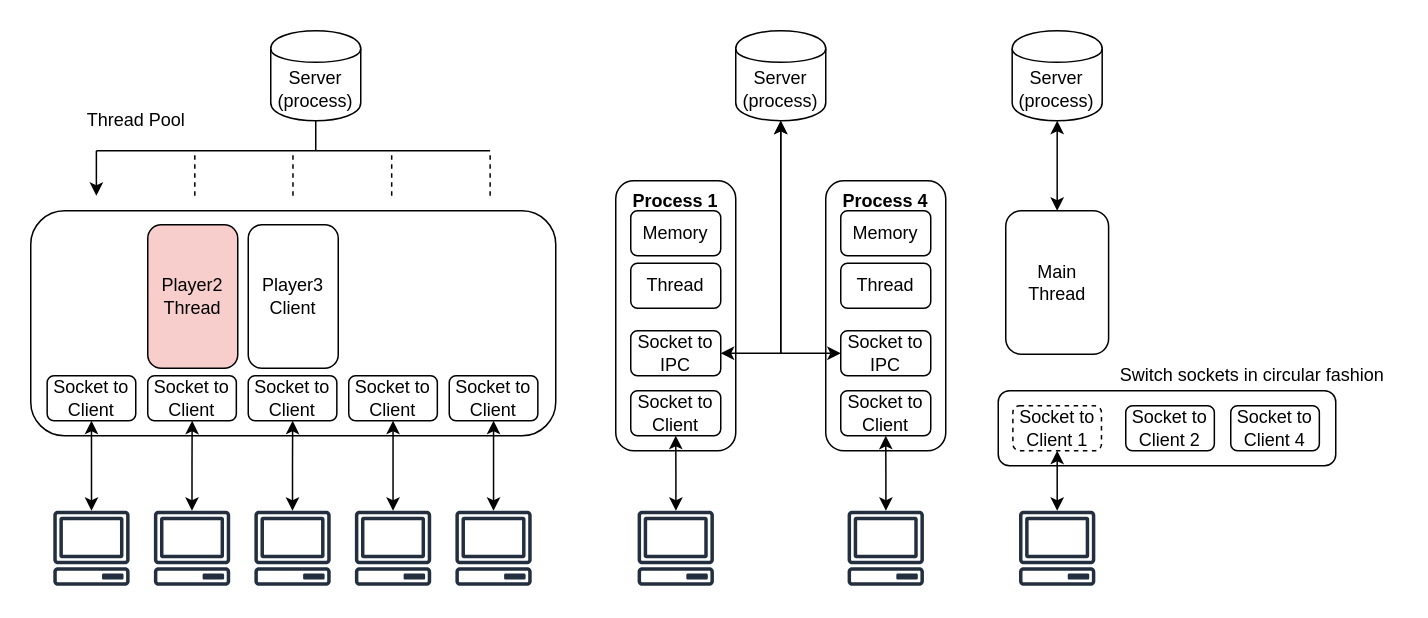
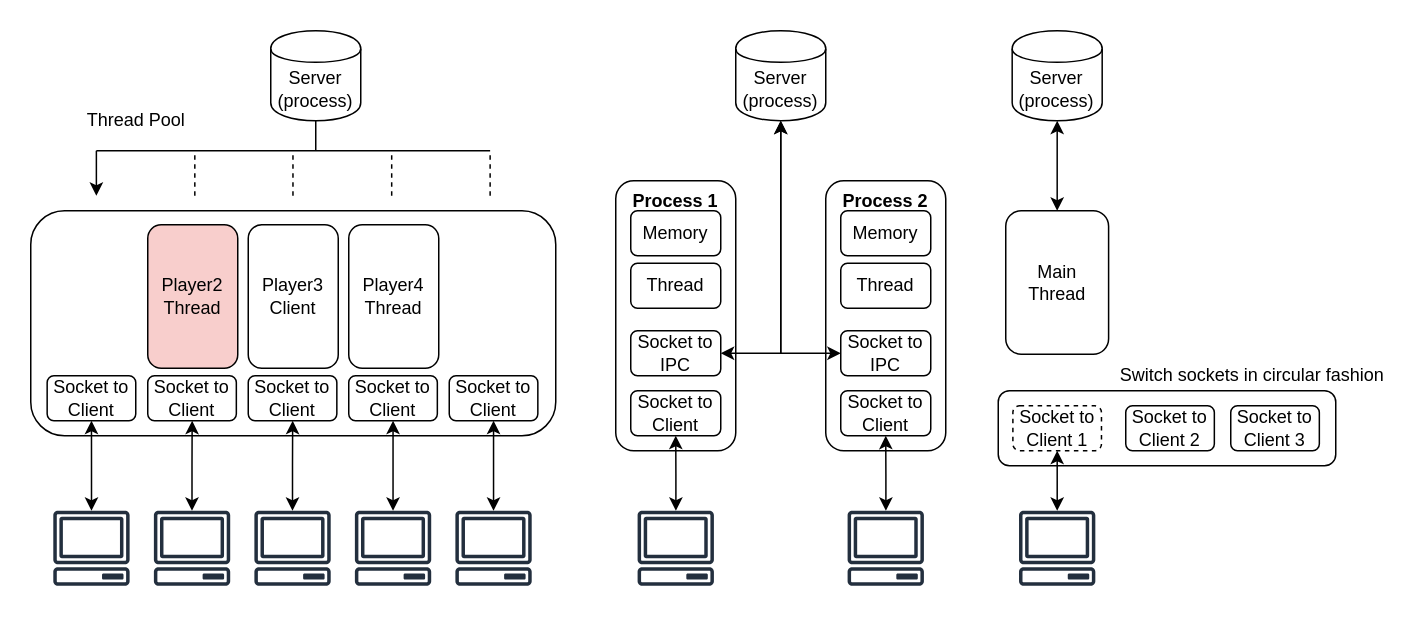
  <mxCell id="0" />
  <mxCell id="1" parent="0" />
  <mxCell id="2" value="" style="group" parent="1" vertex="1" connectable="0"><mxGeometry x="410" y="20" width="220" height="370" as="geometry" /></mxCell>
  <mxCell id="3" value="&lt;div&gt;Server&lt;/div&gt;&lt;div&gt;(process)&lt;br&gt;&lt;/div&gt;" style="shape=cylinder;whiteSpace=wrap;html=1;boundedLbl=1;backgroundOutline=1;" parent="2" vertex="1"><mxGeometry x="80" width="60" height="60" as="geometry" /></mxCell>
  <mxCell id="4" value="Process 1" style="rounded=1;whiteSpace=wrap;html=1;fontStyle=1;verticalAlign=top;" parent="2" vertex="1"><mxGeometry y="100" width="80" height="180" as="geometry" /></mxCell>
  <mxCell id="5" value="Memory" style="rounded=1;whiteSpace=wrap;html=1;" parent="2" vertex="1"><mxGeometry x="10" y="120" width="60" height="30" as="geometry" /></mxCell>
  <mxCell id="6" value="Thread" style="rounded=1;whiteSpace=wrap;html=1;" parent="2" vertex="1"><mxGeometry x="10" y="155" width="60" height="30" as="geometry" /></mxCell>
  <mxCell id="7" style="edgeStyle=orthogonalEdgeStyle;rounded=0;orthogonalLoop=1;jettySize=auto;html=1;exitX=1;exitY=0.5;exitDx=0;exitDy=0;entryX=0.5;entryY=1;entryDx=0;entryDy=0;startArrow=classic;startFill=1;" parent="2" source="8" target="3" edge="1"><mxGeometry relative="1" as="geometry" /></mxCell>
  <mxCell id="8" value="&lt;div&gt;Socket to &lt;br&gt;&lt;/div&gt;&lt;div&gt;IPC&lt;br&gt;&lt;/div&gt;" style="rounded=1;whiteSpace=wrap;html=1;" parent="2" vertex="1"><mxGeometry x="10" y="200" width="60" height="30" as="geometry" /></mxCell>
- <mxCell id="9" value="Process 4" style="rounded=1;whiteSpace=wrap;html=1;fontStyle=1;verticalAlign=top;" parent="2" vertex="1"><mxGeometry x="140" y="100" width="80" height="180" as="geometry" /></mxCell>
+ <mxCell id="9" value="Process 2" style="rounded=1;whiteSpace=wrap;html=1;fontStyle=1;verticalAlign=top;" parent="2" vertex="1"><mxGeometry x="140" y="100" width="80" height="180" as="geometry" /></mxCell>
  <mxCell id="10" value="Memory" style="rounded=1;whiteSpace=wrap;html=1;" parent="2" vertex="1"><mxGeometry x="150" y="120" width="60" height="30" as="geometry" /></mxCell>
  <mxCell id="11" value="Thread" style="rounded=1;whiteSpace=wrap;html=1;" parent="2" vertex="1"><mxGeometry x="150" y="155" width="60" height="30" as="geometry" /></mxCell>
  <mxCell id="12" style="edgeStyle=orthogonalEdgeStyle;rounded=0;orthogonalLoop=1;jettySize=auto;html=1;exitX=0;exitY=0.5;exitDx=0;exitDy=0;entryX=0.5;entryY=1;entryDx=0;entryDy=0;startArrow=classic;startFill=1;" parent="2" source="13" target="3" edge="1"><mxGeometry relative="1" as="geometry" /></mxCell>
  <mxCell id="13" value="&lt;div&gt;Socket to &lt;br&gt;&lt;/div&gt;&lt;div&gt;IPC&lt;br&gt;&lt;/div&gt;" style="rounded=1;whiteSpace=wrap;html=1;" parent="2" vertex="1"><mxGeometry x="150" y="200" width="60" height="30" as="geometry" /></mxCell>
  <mxCell id="14" value="&lt;div&gt;Socket to &lt;br&gt;&lt;/div&gt;&lt;div&gt;Client&lt;br&gt;&lt;/div&gt;" style="rounded=1;whiteSpace=wrap;html=1;" parent="2" vertex="1"><mxGeometry x="10" y="240" width="60" height="30" as="geometry" /></mxCell>
  <mxCell id="15" value="&lt;div&gt;Socket to &lt;br&gt;&lt;/div&gt;&lt;div&gt;Client&lt;br&gt;&lt;/div&gt;" style="rounded=1;whiteSpace=wrap;html=1;" parent="2" vertex="1"><mxGeometry x="150" y="240" width="60" height="30" as="geometry" /></mxCell>
  <mxCell id="16" value="" style="edgeStyle=orthogonalEdgeStyle;rounded=0;orthogonalLoop=1;jettySize=auto;html=1;startArrow=classic;startFill=1;" parent="2" source="17" target="14" edge="1"><mxGeometry relative="1" as="geometry" /></mxCell>
  <mxCell id="17" value="" style="outlineConnect=0;fontColor=#232F3E;gradientColor=none;fillColor=#232F3E;strokeColor=none;dashed=0;verticalLabelPosition=bottom;verticalAlign=top;align=center;html=1;fontSize=12;fontStyle=0;aspect=fixed;pointerEvents=1;shape=mxgraph.aws4.client;flipH=0;" parent="2" vertex="1"><mxGeometry x="14.34" y="320" width="51.32" height="50" as="geometry" /></mxCell>
  <mxCell id="18" value="" style="edgeStyle=orthogonalEdgeStyle;rounded=0;orthogonalLoop=1;jettySize=auto;html=1;startArrow=classic;startFill=1;" parent="2" source="19" edge="1"><mxGeometry relative="1" as="geometry"><mxPoint x="180" y="270" as="targetPoint" /></mxGeometry></mxCell>
  <mxCell id="19" value="" style="outlineConnect=0;fontColor=#232F3E;gradientColor=none;fillColor=#232F3E;strokeColor=none;dashed=0;verticalLabelPosition=bottom;verticalAlign=top;align=center;html=1;fontSize=12;fontStyle=0;aspect=fixed;pointerEvents=1;shape=mxgraph.aws4.client;flipH=0;" parent="2" vertex="1"><mxGeometry x="154.34" y="320" width="51.32" height="50" as="geometry" /></mxCell>
  <mxCell id="20" value="" style="group" parent="1" vertex="1" connectable="0"><mxGeometry x="20" y="20" width="350" height="370" as="geometry" /></mxCell>
  <mxCell id="21" value="Thread Pool" style="text;html=1;align=center;verticalAlign=middle;resizable=0;points=[];autosize=1;" parent="20" vertex="1"><mxGeometry x="30" y="50" width="80" height="20" as="geometry" /></mxCell>
  <mxCell id="22" value="&lt;div&gt;Server&lt;/div&gt;&lt;div&gt;(process)&lt;br&gt;&lt;/div&gt;" style="shape=cylinder;whiteSpace=wrap;html=1;boundedLbl=1;backgroundOutline=1;" parent="20" vertex="1"><mxGeometry x="160" width="60" height="60" as="geometry" /></mxCell>
  <mxCell id="23" value="" style="endArrow=none;html=1;entryX=0.5;entryY=1;entryDx=0;entryDy=0;" parent="20" target="22" edge="1"><mxGeometry width="50" height="50" relative="1" as="geometry"><mxPoint x="190" y="80" as="sourcePoint" /><mxPoint x="80" y="90" as="targetPoint" /></mxGeometry></mxCell>
  <mxCell id="24" value="" style="outlineConnect=0;fontColor=#232F3E;gradientColor=none;fillColor=#232F3E;strokeColor=none;dashed=0;verticalLabelPosition=bottom;verticalAlign=top;align=center;html=1;fontSize=12;fontStyle=0;aspect=fixed;pointerEvents=1;shape=mxgraph.aws4.client;flipH=0;" parent="20" vertex="1"><mxGeometry x="14.81" y="320" width="51.32" height="50" as="geometry" /></mxCell>
  <mxCell id="25" value="" style="outlineConnect=0;fontColor=#232F3E;gradientColor=none;fillColor=#232F3E;strokeColor=none;dashed=0;verticalLabelPosition=bottom;verticalAlign=top;align=center;html=1;fontSize=12;fontStyle=0;aspect=fixed;pointerEvents=1;shape=mxgraph.aws4.client;flipH=0;" parent="20" vertex="1"><mxGeometry x="81.87" y="320" width="51.32" height="50" as="geometry" /></mxCell>
  <mxCell id="26" value="" style="outlineConnect=0;fontColor=#232F3E;gradientColor=none;fillColor=#232F3E;strokeColor=none;dashed=0;verticalLabelPosition=bottom;verticalAlign=top;align=center;html=1;fontSize=12;fontStyle=0;aspect=fixed;pointerEvents=1;shape=mxgraph.aws4.client;flipH=0;" parent="20" vertex="1"><mxGeometry x="282.87" y="320" width="51.32" height="50" as="geometry" /></mxCell>
  <mxCell id="27" value="" style="outlineConnect=0;fontColor=#232F3E;gradientColor=none;fillColor=#232F3E;strokeColor=none;dashed=0;verticalLabelPosition=bottom;verticalAlign=top;align=center;html=1;fontSize=12;fontStyle=0;aspect=fixed;pointerEvents=1;shape=mxgraph.aws4.client;flipH=0;" parent="20" vertex="1"><mxGeometry x="148.87" y="320" width="51.32" height="50" as="geometry" /></mxCell>
  <mxCell id="28" value="" style="outlineConnect=0;fontColor=#232F3E;gradientColor=none;fillColor=#232F3E;strokeColor=none;dashed=0;verticalLabelPosition=bottom;verticalAlign=top;align=center;html=1;fontSize=12;fontStyle=0;aspect=fixed;pointerEvents=1;shape=mxgraph.aws4.client;flipH=0;" parent="20" vertex="1"><mxGeometry x="215.87" y="320" width="51.32" height="50" as="geometry" /></mxCell>
  <mxCell id="29" value="" style="endArrow=none;html=1;" parent="20" edge="1"><mxGeometry width="50" height="50" relative="1" as="geometry"><mxPoint x="306.25" y="80" as="sourcePoint" /><mxPoint x="43.75" y="80" as="targetPoint" /></mxGeometry></mxCell>
  <mxCell id="30" value="" style="endArrow=classic;html=1;" parent="20" edge="1"><mxGeometry width="50" height="50" relative="1" as="geometry"><mxPoint x="43.75" y="80" as="sourcePoint" /><mxPoint x="43.75" y="110" as="targetPoint" /></mxGeometry></mxCell>
  <mxCell id="31" value="" style="endArrow=none;html=1;dashed=1;" parent="20" edge="1"><mxGeometry width="50" height="50" relative="1" as="geometry"><mxPoint x="306.25" y="110" as="sourcePoint" /><mxPoint x="306.25" y="80" as="targetPoint" /></mxGeometry></mxCell>
  <mxCell id="32" value="" style="endArrow=none;html=1;dashed=1;" parent="20" edge="1"><mxGeometry width="50" height="50" relative="1" as="geometry"><mxPoint x="240.625" y="110" as="sourcePoint" /><mxPoint x="240.625" y="80" as="targetPoint" /></mxGeometry></mxCell>
  <mxCell id="33" value="" style="endArrow=none;html=1;dashed=1;" parent="20" edge="1"><mxGeometry width="50" height="50" relative="1" as="geometry"><mxPoint x="174.814" y="110" as="sourcePoint" /><mxPoint x="174.814" y="80" as="targetPoint" /></mxGeometry></mxCell>
  <mxCell id="34" value="" style="endArrow=none;html=1;dashed=1;" parent="20" edge="1"><mxGeometry width="50" height="50" relative="1" as="geometry"><mxPoint x="109.375" y="110" as="sourcePoint" /><mxPoint x="109.375" y="80" as="targetPoint" /></mxGeometry></mxCell>
  <mxCell id="35" value="" style="rounded=1;whiteSpace=wrap;html=1;container=1;fontStyle=4" parent="20" vertex="1"><mxGeometry y="120" width="350" height="150" as="geometry" /></mxCell>
  <mxCell id="36" value="" style="group" parent="35" vertex="1" connectable="0"><mxGeometry x="78" y="9.38" width="60" height="130.62" as="geometry" /></mxCell>
  <mxCell id="37" value="&lt;div&gt;Socket to &lt;br&gt;&lt;/div&gt;&lt;div&gt;Client&lt;br&gt;&lt;/div&gt;" style="rounded=1;whiteSpace=wrap;html=1;" parent="36" vertex="1"><mxGeometry y="100.62" width="59.06" height="30" as="geometry" /></mxCell>
  <mxCell id="38" value="&lt;div&gt;Player2&lt;/div&gt;&lt;div&gt;Thread&lt;br&gt;&lt;/div&gt;" style="rounded=1;whiteSpace=wrap;html=1;fillColor=#f8cecc;" parent="36" vertex="1"><mxGeometry width="60" height="95.62" as="geometry" /></mxCell>
  <mxCell id="39" value="" style="group" parent="35" vertex="1" connectable="0"><mxGeometry x="145" y="9.38" width="60" height="130.62" as="geometry" /></mxCell>
  <mxCell id="40" value="&lt;div&gt;Socket to &lt;br&gt;&lt;/div&gt;&lt;div&gt;Client&lt;br&gt;&lt;/div&gt;" style="rounded=1;whiteSpace=wrap;html=1;" parent="39" vertex="1"><mxGeometry y="100.62" width="59.06" height="30" as="geometry" /></mxCell>
  <mxCell id="41" value="&lt;div&gt;Player3&lt;/div&gt;&lt;div&gt;Client&lt;br&gt;&lt;/div&gt;" style="rounded=1;whiteSpace=wrap;html=1;" parent="39" vertex="1"><mxGeometry width="60" height="95.62" as="geometry" /></mxCell>
  <mxCell id="42" value="" style="group" parent="20" vertex="1" connectable="0"><mxGeometry x="10.94" y="129.38" width="60" height="130.62" as="geometry" /></mxCell>
  <mxCell id="43" value="&lt;div&gt;Socket to &lt;br&gt;&lt;/div&gt;&lt;div&gt;Client&lt;br&gt;&lt;/div&gt;" style="rounded=1;whiteSpace=wrap;html=1;" parent="42" vertex="1"><mxGeometry y="100.62" width="59.06" height="30" as="geometry" /></mxCell>
  <mxCell id="44" value="" style="group" parent="20" vertex="1" connectable="0"><mxGeometry x="212" y="129.38" width="60" height="130.62" as="geometry" /></mxCell>
  <mxCell id="45" value="&lt;div&gt;Socket to &lt;br&gt;&lt;/div&gt;&lt;div&gt;Client&lt;br&gt;&lt;/div&gt;" style="rounded=1;whiteSpace=wrap;html=1;" parent="44" vertex="1"><mxGeometry y="100.62" width="59.06" height="30" as="geometry" /></mxCell>
+ <mxCell id="46" value="&lt;div&gt;Player4&lt;/div&gt;&lt;div&gt;Thread&lt;br&gt;&lt;/div&gt;" style="rounded=1;whiteSpace=wrap;html=1;" parent="44" vertex="1"><mxGeometry width="60" height="95.62" as="geometry" /></mxCell>
  <mxCell id="47" value="" style="group" parent="20" vertex="1" connectable="0"><mxGeometry x="279" y="129.38" width="60" height="130.62" as="geometry" /></mxCell>
  <mxCell id="48" value="&lt;div&gt;Socket to &lt;br&gt;&lt;/div&gt;&lt;div&gt;Client&lt;br&gt;&lt;/div&gt;" style="rounded=1;whiteSpace=wrap;html=1;" parent="47" vertex="1"><mxGeometry y="100.62" width="59.06" height="30" as="geometry" /></mxCell>
  <mxCell id="49" value="" style="edgeStyle=orthogonalEdgeStyle;rounded=0;orthogonalLoop=1;jettySize=auto;html=1;startArrow=classic;startFill=1;entryX=0.5;entryY=1;entryDx=0;entryDy=0;" parent="20" source="24" target="43" edge="1"><mxGeometry relative="1" as="geometry" /></mxCell>
  <mxCell id="50" value="" style="edgeStyle=orthogonalEdgeStyle;rounded=0;orthogonalLoop=1;jettySize=auto;html=1;startArrow=classic;startFill=1;" parent="20" source="25" target="37" edge="1"><mxGeometry relative="1" as="geometry" /></mxCell>
  <mxCell id="51" value="" style="edgeStyle=orthogonalEdgeStyle;rounded=0;orthogonalLoop=1;jettySize=auto;html=1;startArrow=classic;startFill=1;" parent="20" source="26" target="48" edge="1"><mxGeometry relative="1" as="geometry" /></mxCell>
  <mxCell id="52" value="" style="edgeStyle=orthogonalEdgeStyle;rounded=0;orthogonalLoop=1;jettySize=auto;html=1;startArrow=classic;startFill=1;" parent="20" source="27" target="40" edge="1"><mxGeometry relative="1" as="geometry" /></mxCell>
  <mxCell id="53" value="" style="edgeStyle=orthogonalEdgeStyle;rounded=0;orthogonalLoop=1;jettySize=auto;html=1;startArrow=classic;startFill=1;" parent="20" source="28" target="45" edge="1"><mxGeometry relative="1" as="geometry" /></mxCell>
  <mxCell id="54" value="" style="rounded=1;whiteSpace=wrap;html=1;fillColor=none;" parent="1" vertex="1"><mxGeometry x="665" y="260" width="225" height="50" as="geometry" /></mxCell>
  <mxCell id="55" value="&lt;div&gt;Server&lt;/div&gt;&lt;div&gt;(process)&lt;br&gt;&lt;/div&gt;" style="shape=cylinder;whiteSpace=wrap;html=1;boundedLbl=1;backgroundOutline=1;" parent="1" vertex="1"><mxGeometry x="674.286" y="20" width="60" height="60" as="geometry" /></mxCell>
  <mxCell id="56" value="" style="outlineConnect=0;fontColor=#232F3E;gradientColor=none;fillColor=#232F3E;strokeColor=none;dashed=0;verticalLabelPosition=bottom;verticalAlign=top;align=center;html=1;fontSize=12;fontStyle=0;aspect=fixed;pointerEvents=1;shape=mxgraph.aws4.client;flipH=0;" parent="1" vertex="1"><mxGeometry x="678.626" y="340" width="51.32" height="50" as="geometry" /></mxCell>
  <mxCell id="57" value="" style="edgeStyle=orthogonalEdgeStyle;rounded=0;orthogonalLoop=1;jettySize=auto;html=1;startArrow=classic;startFill=1;" parent="1" source="63" target="55" edge="1"><mxGeometry relative="1" as="geometry" /></mxCell>
  <mxCell id="58" style="edgeStyle=orthogonalEdgeStyle;rounded=0;orthogonalLoop=1;jettySize=auto;html=1;exitX=0.5;exitY=1;exitDx=0;exitDy=0;startArrow=classic;startFill=1;" edge="1" parent="1" source="59" target="56"><mxGeometry relative="1" as="geometry" /></mxCell>
  <mxCell id="59" value="&lt;div&gt;Socket to &lt;br&gt;&lt;/div&gt;&lt;div&gt;Client 1&lt;/div&gt;" style="rounded=1;whiteSpace=wrap;html=1;dashed=1;" parent="1" vertex="1"><mxGeometry x="674.756" y="270" width="59.06" height="30" as="geometry" /></mxCell>
  <mxCell id="60" value="&lt;div&gt;Socket to &lt;br&gt;&lt;/div&gt;&lt;div&gt;Client 2&lt;br&gt;&lt;/div&gt;" style="rounded=1;whiteSpace=wrap;html=1;" parent="1" vertex="1"><mxGeometry x="750" y="270" width="59.06" height="30" as="geometry" /></mxCell>
- <mxCell id="61" value="&lt;div&gt;Socket to &lt;br&gt;&lt;/div&gt;&lt;div&gt;Client 4&lt;br&gt;&lt;/div&gt;" style="rounded=1;whiteSpace=wrap;html=1;" parent="1" vertex="1"><mxGeometry x="820" y="270" width="59.06" height="30" as="geometry" /></mxCell>
+ <mxCell id="61" value="&lt;div&gt;Socket to &lt;br&gt;&lt;/div&gt;&lt;div&gt;Client 3&lt;br&gt;&lt;/div&gt;" style="rounded=1;whiteSpace=wrap;html=1;" parent="1" vertex="1"><mxGeometry x="820" y="270" width="59.06" height="30" as="geometry" /></mxCell>
  <mxCell id="62" value="Switch sockets in circular fashion" style="text;html=1;align=center;verticalAlign=middle;resizable=0;points=[];autosize=1;" parent="1" vertex="1"><mxGeometry x="739.06" y="240" width="190" height="20" as="geometry" /></mxCell>
  <mxCell id="63" value="Main Thread" style="rounded=1;whiteSpace=wrap;html=1;" parent="1" vertex="1"><mxGeometry x="670" y="140" width="68.571" height="95.62" as="geometry" /></mxCell>
